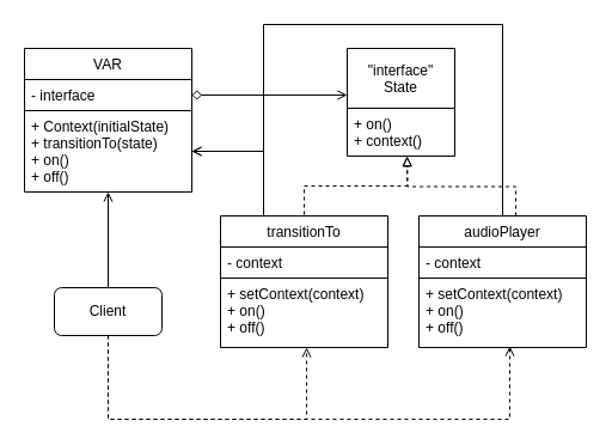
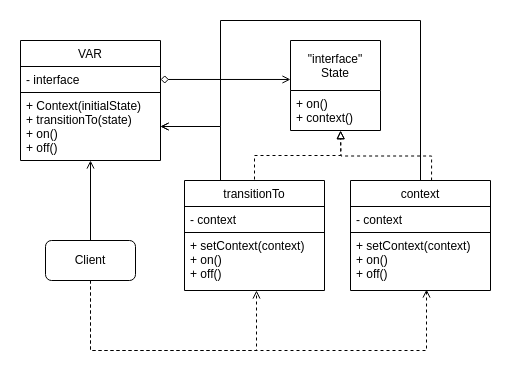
  <mxCell id="0" />
  <mxCell id="1" parent="0" />
  <mxCell id="2" style="edgeStyle=orthogonalEdgeStyle;rounded=0;orthogonalLoop=1;jettySize=auto;html=1;dashed=1;endArrow=open;endFill=0;exitX=0.5;exitY=1;exitDx=0;exitDy=0;" edge="1" parent="1" source="4" target="14"><mxGeometry relative="1" as="geometry"><mxPoint x="270" y="255" as="targetPoint" /><Array as="points"><mxPoint x="90" y="350" /><mxPoint x="256" y="350" /></Array></mxGeometry></mxCell>
  <mxCell id="3" style="edgeStyle=orthogonalEdgeStyle;rounded=0;orthogonalLoop=1;jettySize=auto;html=1;entryX=0.5;entryY=1;entryDx=0;entryDy=0;entryPerimeter=0;endArrow=open;endFill=0;" edge="1" parent="1" source="4" target="7"><mxGeometry relative="1" as="geometry" /></mxCell>
  <mxCell id="4" value="Client" style="rounded=1;whiteSpace=wrap;html=1;" vertex="1" parent="1"><mxGeometry x="45" y="240" width="90" height="40" as="geometry" /></mxCell>
  <mxCell id="5" value="VAR" style="swimlane;fontStyle=0;childLayout=stackLayout;horizontal=1;startSize=26;horizontalStack=0;resizeParent=1;resizeParentMax=0;resizeLast=0;collapsible=1;marginBottom=0;" vertex="1" parent="1"><mxGeometry x="20" y="40" width="140" height="120" as="geometry" /></mxCell>
  <mxCell id="6" value="- interface" style="text;strokeColor=#000000;fillColor=none;align=left;verticalAlign=top;spacingLeft=4;spacingRight=4;overflow=hidden;rotatable=0;points=[[0,0.5],[1,0.5]];portConstraint=eastwest;" vertex="1" parent="5"><mxGeometry y="26" width="140" height="26" as="geometry" /></mxCell>
  <mxCell id="7" value="+ Context(initialState)&#10;+ transitionTo(state)&#10;+ on()&#10;+ off()" style="text;strokeColor=none;fillColor=none;align=left;verticalAlign=top;spacingLeft=4;spacingRight=4;overflow=hidden;rotatable=0;points=[[0,0.5],[1,0.5]];portConstraint=eastwest;" vertex="1" parent="5"><mxGeometry y="52" width="140" height="68" as="geometry" /></mxCell>
  <mxCell id="8" value="&quot;interface&quot;&#10;State" style="swimlane;fontStyle=0;childLayout=stackLayout;horizontal=1;startSize=50;horizontalStack=0;resizeParent=1;resizeParentMax=0;resizeLast=0;collapsible=1;marginBottom=0;strokeColor=#000000;" vertex="1" parent="1"><mxGeometry x="290" y="40" width="90" height="90" as="geometry" /></mxCell>
  <mxCell id="9" value="+ on()&#10;+ context()" style="text;strokeColor=none;fillColor=none;align=left;verticalAlign=top;spacingLeft=4;spacingRight=4;overflow=hidden;rotatable=0;points=[[0,0.5],[1,0.5]];portConstraint=eastwest;" vertex="1" parent="8"><mxGeometry y="50" width="90" height="40" as="geometry" /></mxCell>
  <mxCell id="10" style="edgeStyle=orthogonalEdgeStyle;rounded=0;orthogonalLoop=1;jettySize=auto;html=1;entryX=0.558;entryY=1.034;entryDx=0;entryDy=0;entryPerimeter=0;startArrow=none;startFill=0;endArrow=block;endFill=0;dashed=1;" edge="1" parent="1"><mxGeometry relative="1" as="geometry"><mxPoint x="254.01" y="179" as="sourcePoint" /><mxPoint x="340.22" y="130.36" as="targetPoint" /><Array as="points"><mxPoint x="254" y="155" /><mxPoint x="340" y="155" /></Array></mxGeometry></mxCell>
  <mxCell id="11" style="rounded=0;orthogonalLoop=1;jettySize=auto;html=1;startArrow=none;startFill=0;endArrow=open;endFill=0;edgeStyle=orthogonalEdgeStyle;" edge="1" parent="1" source="12"><mxGeometry relative="1" as="geometry"><mxPoint x="160" y="126" as="targetPoint" /><Array as="points"><mxPoint x="220" y="126" /></Array></mxGeometry></mxCell>
  <mxCell id="12" value="transitionTo" style="swimlane;fontStyle=0;childLayout=stackLayout;horizontal=1;startSize=26;horizontalStack=0;resizeParent=1;resizeParentMax=0;resizeLast=0;collapsible=1;marginBottom=0;" vertex="1" parent="1"><mxGeometry x="184" y="180" width="140" height="110" as="geometry" /></mxCell>
  <mxCell id="13" value="- context" style="text;strokeColor=#000000;fillColor=none;align=left;verticalAlign=top;spacingLeft=4;spacingRight=4;overflow=hidden;rotatable=0;points=[[0,0.5],[1,0.5]];portConstraint=eastwest;" vertex="1" parent="12"><mxGeometry y="26" width="140" height="26" as="geometry" /></mxCell>
  <mxCell id="14" value="+ setContext(context)&#10;+ on()&#10;+ off()" style="text;strokeColor=none;fillColor=none;align=left;verticalAlign=top;spacingLeft=4;spacingRight=4;overflow=hidden;rotatable=0;points=[[0,0.5],[1,0.5]];portConstraint=eastwest;" vertex="1" parent="12"><mxGeometry y="52" width="140" height="58" as="geometry" /></mxCell>
  <mxCell id="15" style="edgeStyle=orthogonalEdgeStyle;rounded=0;orthogonalLoop=1;jettySize=auto;html=1;entryX=0;entryY=0.433;entryDx=0;entryDy=0;entryPerimeter=0;endArrow=open;endFill=0;startArrow=diamond;startFill=0;" edge="1" parent="1" source="6" target="8"><mxGeometry relative="1" as="geometry" /></mxCell>
  <mxCell id="16" style="edgeStyle=orthogonalEdgeStyle;rounded=0;orthogonalLoop=1;jettySize=auto;html=1;entryX=1;entryY=0.5;entryDx=0;entryDy=0;startArrow=none;startFill=0;endArrow=open;endFill=0;" edge="1" parent="1" source="17" target="7"><mxGeometry relative="1" as="geometry"><Array as="points"><mxPoint x="420" y="20" /><mxPoint x="220" y="20" /><mxPoint x="220" y="126" /></Array></mxGeometry></mxCell>
- <mxCell id="17" value="audioPlayer" style="swimlane;fontStyle=0;childLayout=stackLayout;horizontal=1;startSize=26;horizontalStack=0;resizeParent=1;resizeParentMax=0;resizeLast=0;collapsible=1;marginBottom=0;" vertex="1" parent="1"><mxGeometry x="350" y="180" width="140" height="110" as="geometry" /></mxCell>
+ <mxCell id="17" value="context" style="swimlane;fontStyle=0;childLayout=stackLayout;horizontal=1;startSize=26;horizontalStack=0;resizeParent=1;resizeParentMax=0;resizeLast=0;collapsible=1;marginBottom=0;" vertex="1" parent="1"><mxGeometry x="350" y="180" width="140" height="110" as="geometry" /></mxCell>
  <mxCell id="18" value="- context" style="text;strokeColor=#000000;fillColor=none;align=left;verticalAlign=top;spacingLeft=4;spacingRight=4;overflow=hidden;rotatable=0;points=[[0,0.5],[1,0.5]];portConstraint=eastwest;" vertex="1" parent="17"><mxGeometry y="26" width="140" height="26" as="geometry" /></mxCell>
  <mxCell id="19" value="+ setContext(context)&#10;+ on()&#10;+ off()" style="text;strokeColor=none;fillColor=none;align=left;verticalAlign=top;spacingLeft=4;spacingRight=4;overflow=hidden;rotatable=0;points=[[0,0.5],[1,0.5]];portConstraint=eastwest;" vertex="1" parent="17"><mxGeometry y="52" width="140" height="58" as="geometry" /></mxCell>
  <mxCell id="20" style="edgeStyle=orthogonalEdgeStyle;rounded=0;orthogonalLoop=1;jettySize=auto;html=1;dashed=1;endArrow=open;endFill=0;exitX=0.5;exitY=1;exitDx=0;exitDy=0;entryX=0.543;entryY=0.983;entryDx=0;entryDy=0;entryPerimeter=0;" edge="1" parent="1" source="4" target="19"><mxGeometry relative="1" as="geometry"><mxPoint x="266" y="300" as="targetPoint" /><mxPoint x="100" y="280" as="sourcePoint" /><Array as="points"><mxPoint x="90" y="350" /><mxPoint x="426" y="350" /></Array></mxGeometry></mxCell>
  <mxCell id="21" style="edgeStyle=orthogonalEdgeStyle;rounded=0;orthogonalLoop=1;jettySize=auto;html=1;startArrow=none;startFill=0;endArrow=block;endFill=0;dashed=1;exitX=0.579;exitY=0;exitDx=0;exitDy=0;exitPerimeter=0;" edge="1" parent="1" source="17"><mxGeometry relative="1" as="geometry"><mxPoint x="264" y="190" as="sourcePoint" /><mxPoint x="340" y="130" as="targetPoint" /></mxGeometry></mxCell>
